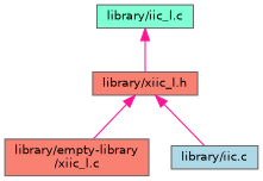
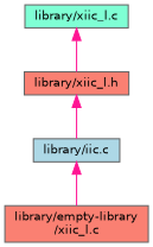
  digraph {
    node [color=grey40 fillcolor=salmon fontname=Helvetica fontsize=10 shape=box style=filled]
    edge [color=deeppink dir=back fontname=Helvetica fontsize=10 labelfontname=Helvetica labelfontsize=10 style=solid]
    n1 [color=gray40 fontcolor=black height=0.2 label="library/xiic_l.h" width=0.4]
    n2 [height=0.2 label="library/empty-library\l/xiic_l.c" width=0.4]
    n3 [fillcolor=lightblue height=0.2 label="library/iic.c" width=0.4]
-   n4 [fillcolor=aquamarine height=0.2 label="library/iic_l.c" width=0.4]
-   n1 -> n2
+   n4 [fillcolor=aquamarine height=0.2 label="library/xiic_l.c" width=0.4]
+   n3 -> n2
    n1 -> n3
    n4 -> n1
  }
